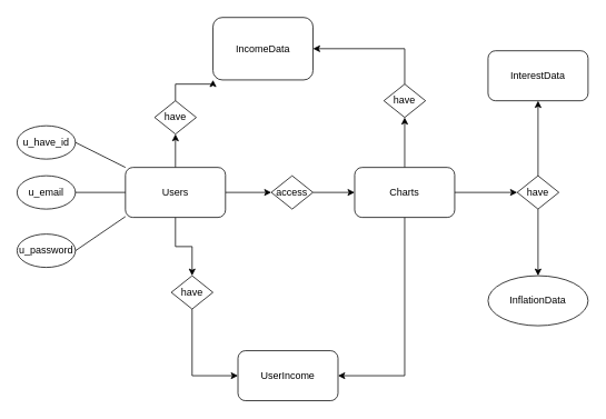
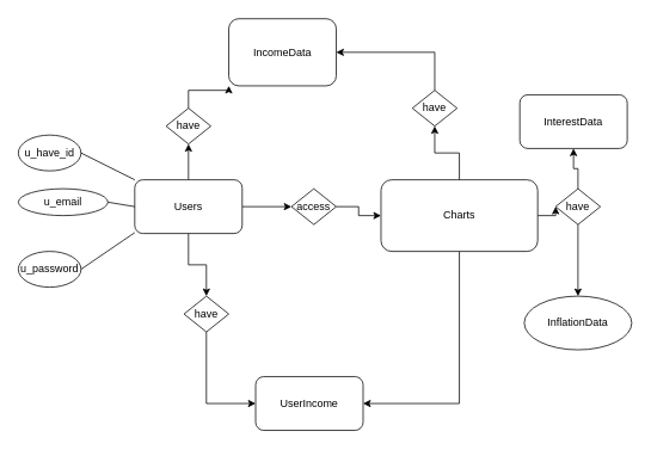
  <mxCell id="0" />
  <mxCell id="1" parent="0" />
  <mxCell id="2" style="edgeStyle=orthogonalEdgeStyle;rounded=0;orthogonalLoop=1;jettySize=auto;html=1;exitX=0.5;exitY=1;exitDx=0;exitDy=0;entryX=0.5;entryY=0;entryDx=0;entryDy=0;" edge="1" parent="1" source="5" target="17"><mxGeometry relative="1" as="geometry" /></mxCell>
  <mxCell id="3" style="edgeStyle=orthogonalEdgeStyle;rounded=0;orthogonalLoop=1;jettySize=auto;html=1;exitX=1;exitY=0.5;exitDx=0;exitDy=0;entryX=0;entryY=0.5;entryDx=0;entryDy=0;" edge="1" parent="1" source="5" target="19"><mxGeometry relative="1" as="geometry" /></mxCell>
  <mxCell id="4" style="edgeStyle=orthogonalEdgeStyle;rounded=0;orthogonalLoop=1;jettySize=auto;html=1;exitX=0.5;exitY=0;exitDx=0;exitDy=0;entryX=0.5;entryY=1;entryDx=0;entryDy=0;" edge="1" parent="1" source="5" target="15"><mxGeometry relative="1" as="geometry" /></mxCell>
  <mxCell id="5" value="Users" style="rounded=1;whiteSpace=wrap;html=1;" vertex="1" parent="1"><mxGeometry x="150" y="200" width="120" height="60" as="geometry" /></mxCell>
  <mxCell id="6" value="InflationData" style="ellipse;whiteSpace=wrap;html=1;" vertex="1" parent="1"><mxGeometry x="585" y="330" width="120" height="60" as="geometry" /></mxCell>
- <mxCell id="7" value="InterestData" style="rounded=1;whiteSpace=wrap;html=1;" vertex="1" parent="1"><mxGeometry x="585" y="60" width="120" height="60" as="geometry" /></mxCell>
+ <mxCell id="7" value="InterestData" style="rounded=1;whiteSpace=wrap;html=1;" vertex="1" parent="1"><mxGeometry x="580" y="105" width="120" height="60" as="geometry" /></mxCell>
  <mxCell id="8" value="IncomeData" style="rounded=1;whiteSpace=wrap;html=1;" vertex="1" parent="1"><mxGeometry x="255" y="20" width="120" height="75" as="geometry" /></mxCell>
  <mxCell id="9" value="UserIncome" style="rounded=1;whiteSpace=wrap;html=1;" vertex="1" parent="1"><mxGeometry x="285" y="420" width="120" height="60" as="geometry" /></mxCell>
  <mxCell id="10" style="edgeStyle=orthogonalEdgeStyle;rounded=0;orthogonalLoop=1;jettySize=auto;html=1;exitX=0.5;exitY=1;exitDx=0;exitDy=0;entryX=1;entryY=0.5;entryDx=0;entryDy=0;" edge="1" parent="1" source="13" target="9"><mxGeometry relative="1" as="geometry" /></mxCell>
  <mxCell id="11" style="edgeStyle=orthogonalEdgeStyle;rounded=0;orthogonalLoop=1;jettySize=auto;html=1;exitX=1;exitY=0.5;exitDx=0;exitDy=0;entryX=0;entryY=0.5;entryDx=0;entryDy=0;" edge="1" parent="1" source="13" target="23"><mxGeometry relative="1" as="geometry" /></mxCell>
  <mxCell id="12" style="edgeStyle=orthogonalEdgeStyle;rounded=0;orthogonalLoop=1;jettySize=auto;html=1;exitX=0.5;exitY=0;exitDx=0;exitDy=0;entryX=0.5;entryY=1;entryDx=0;entryDy=0;" edge="1" parent="1" source="13" target="21"><mxGeometry relative="1" as="geometry" /></mxCell>
- <mxCell id="13" value="Charts" style="rounded=1;whiteSpace=wrap;html=1;" vertex="1" parent="1"><mxGeometry x="425" y="200" width="120" height="60" as="geometry" /></mxCell>
+ <mxCell id="13" value="Charts" style="rounded=1;whiteSpace=wrap;html=1;" vertex="1" parent="1"><mxGeometry x="425" y="200" width="175" height="80" as="geometry" /></mxCell>
  <mxCell id="14" style="edgeStyle=orthogonalEdgeStyle;rounded=0;orthogonalLoop=1;jettySize=auto;html=1;exitX=0.5;exitY=0;exitDx=0;exitDy=0;entryX=0;entryY=1;entryDx=0;entryDy=0;" edge="1" parent="1" source="15" target="8"><mxGeometry relative="1" as="geometry" /></mxCell>
  <mxCell id="15" value="have" style="rhombus;whiteSpace=wrap;html=1;" vertex="1" parent="1"><mxGeometry x="185" y="120" width="50" height="40" as="geometry" /></mxCell>
  <mxCell id="16" style="edgeStyle=orthogonalEdgeStyle;rounded=0;orthogonalLoop=1;jettySize=auto;html=1;exitX=0.5;exitY=1;exitDx=0;exitDy=0;entryX=0;entryY=0.5;entryDx=0;entryDy=0;" edge="1" parent="1" source="17" target="9"><mxGeometry relative="1" as="geometry" /></mxCell>
  <mxCell id="17" value="have" style="rhombus;whiteSpace=wrap;html=1;" vertex="1" parent="1"><mxGeometry x="205" y="330" width="50" height="40" as="geometry" /></mxCell>
  <mxCell id="18" style="edgeStyle=orthogonalEdgeStyle;rounded=0;orthogonalLoop=1;jettySize=auto;html=1;exitX=1;exitY=0.5;exitDx=0;exitDy=0;entryX=0;entryY=0.5;entryDx=0;entryDy=0;" edge="1" parent="1" source="19" target="13"><mxGeometry relative="1" as="geometry" /></mxCell>
  <mxCell id="19" value="access" style="rhombus;whiteSpace=wrap;html=1;" vertex="1" parent="1"><mxGeometry x="325" y="210" width="50" height="40" as="geometry" /></mxCell>
  <mxCell id="20" style="edgeStyle=orthogonalEdgeStyle;rounded=0;orthogonalLoop=1;jettySize=auto;html=1;exitX=0.5;exitY=0;exitDx=0;exitDy=0;entryX=1;entryY=0.5;entryDx=0;entryDy=0;" edge="1" parent="1" source="21" target="8"><mxGeometry relative="1" as="geometry" /></mxCell>
  <mxCell id="21" value="have" style="rhombus;whiteSpace=wrap;html=1;" vertex="1" parent="1"><mxGeometry x="460" y="100" width="50" height="40" as="geometry" /></mxCell>
  <mxCell id="22" style="edgeStyle=orthogonalEdgeStyle;rounded=0;orthogonalLoop=1;jettySize=auto;html=1;exitX=0.5;exitY=1;exitDx=0;exitDy=0;" edge="1" parent="1" source="23" target="6"><mxGeometry relative="1" as="geometry" /></mxCell>
  <mxCell id="23" value="have" style="rhombus;whiteSpace=wrap;html=1;" vertex="1" parent="1"><mxGeometry x="620" y="210" width="50" height="40" as="geometry" /></mxCell>
  <mxCell id="24" style="edgeStyle=orthogonalEdgeStyle;rounded=0;orthogonalLoop=1;jettySize=auto;html=1;exitX=0.5;exitY=0;exitDx=0;exitDy=0;entryX=0.5;entryY=1;entryDx=0;entryDy=0;" edge="1" parent="1" source="23" target="7"><mxGeometry relative="1" as="geometry" /></mxCell>
  <mxCell id="25" value="u_have_id" style="ellipse;whiteSpace=wrap;html=1;" vertex="1" parent="1"><mxGeometry x="20" y="150" width="70" height="40" as="geometry" /></mxCell>
- <mxCell id="26" value="u_email" style="ellipse;whiteSpace=wrap;html=1;" vertex="1" parent="1"><mxGeometry x="20" y="210" width="70" height="40" as="geometry" /></mxCell>
+ <mxCell id="26" value="u_email" style="ellipse;whiteSpace=wrap;html=1;" vertex="1" parent="1"><mxGeometry x="20" y="210" width="100" height="30" as="geometry" /></mxCell>
  <mxCell id="27" value="u_password" style="ellipse;whiteSpace=wrap;html=1;" vertex="1" parent="1"><mxGeometry x="20" y="280" width="70" height="40" as="geometry" /></mxCell>
  <mxCell id="28" value="" style="endArrow=none;html=1;rounded=0;exitX=1;exitY=0.5;exitDx=0;exitDy=0;" edge="1" parent="1" source="26"><mxGeometry width="50" height="50" relative="1" as="geometry"><mxPoint x="100" y="280" as="sourcePoint" /><mxPoint x="150" y="230" as="targetPoint" /></mxGeometry></mxCell>
  <mxCell id="29" value="" style="endArrow=none;html=1;rounded=0;exitX=1;exitY=0.5;exitDx=0;exitDy=0;" edge="1" parent="1" source="27"><mxGeometry width="50" height="50" relative="1" as="geometry"><mxPoint x="90" y="259" as="sourcePoint" /><mxPoint x="150" y="259" as="targetPoint" /></mxGeometry></mxCell>
  <mxCell id="30" value="" style="endArrow=none;html=1;rounded=0;exitX=1;exitY=0.5;exitDx=0;exitDy=0;entryX=0;entryY=0;entryDx=0;entryDy=0;" edge="1" parent="1" source="25" target="5"><mxGeometry width="50" height="50" relative="1" as="geometry"><mxPoint x="90" y="199" as="sourcePoint" /><mxPoint x="150" y="199" as="targetPoint" /></mxGeometry></mxCell>
